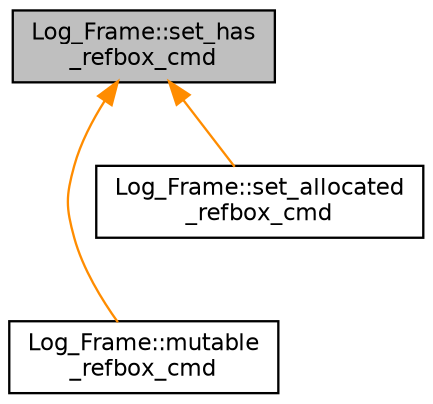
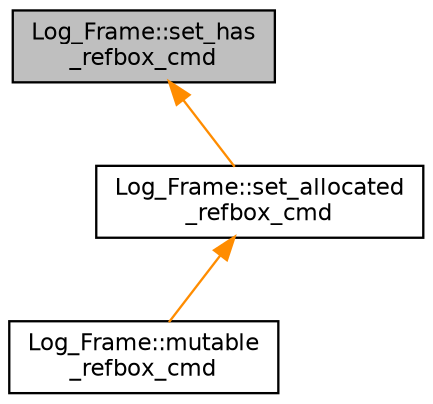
  digraph {
    rankdir=TB
    node [color=black fillcolor=white fontname=Helvetica fontsize=10 shape=record style=filled]
    edge [color=darkorange dir=back fontname=Helvetica fontsize=10 labelfontname=Helvetica labelfontsize=10 style=solid]
    n1 [fillcolor=grey75 fontcolor=black height=0.2 label="Log_Frame::set_has\l_refbox_cmd" width=0.4]
    n2 [height=0.2 label="Log_Frame::mutable\l_refbox_cmd" width=0.4]
    n3 [height=0.2 label="Log_Frame::set_allocated\l_refbox_cmd" width=0.4]
-   n1 -> n2
+   n3 -> n2
    n1 -> n3
  }
